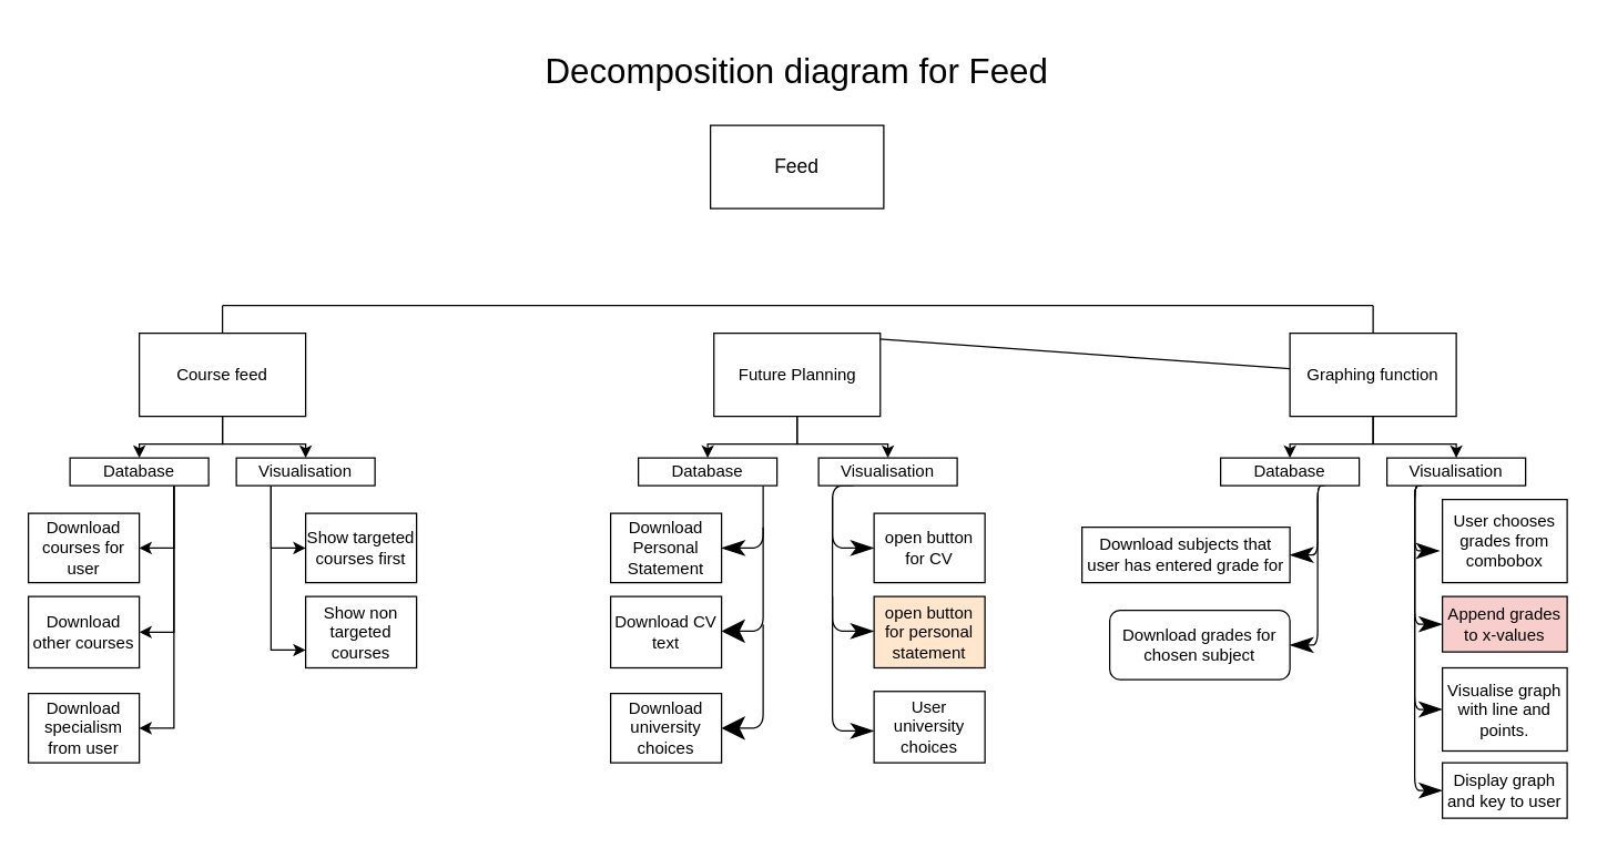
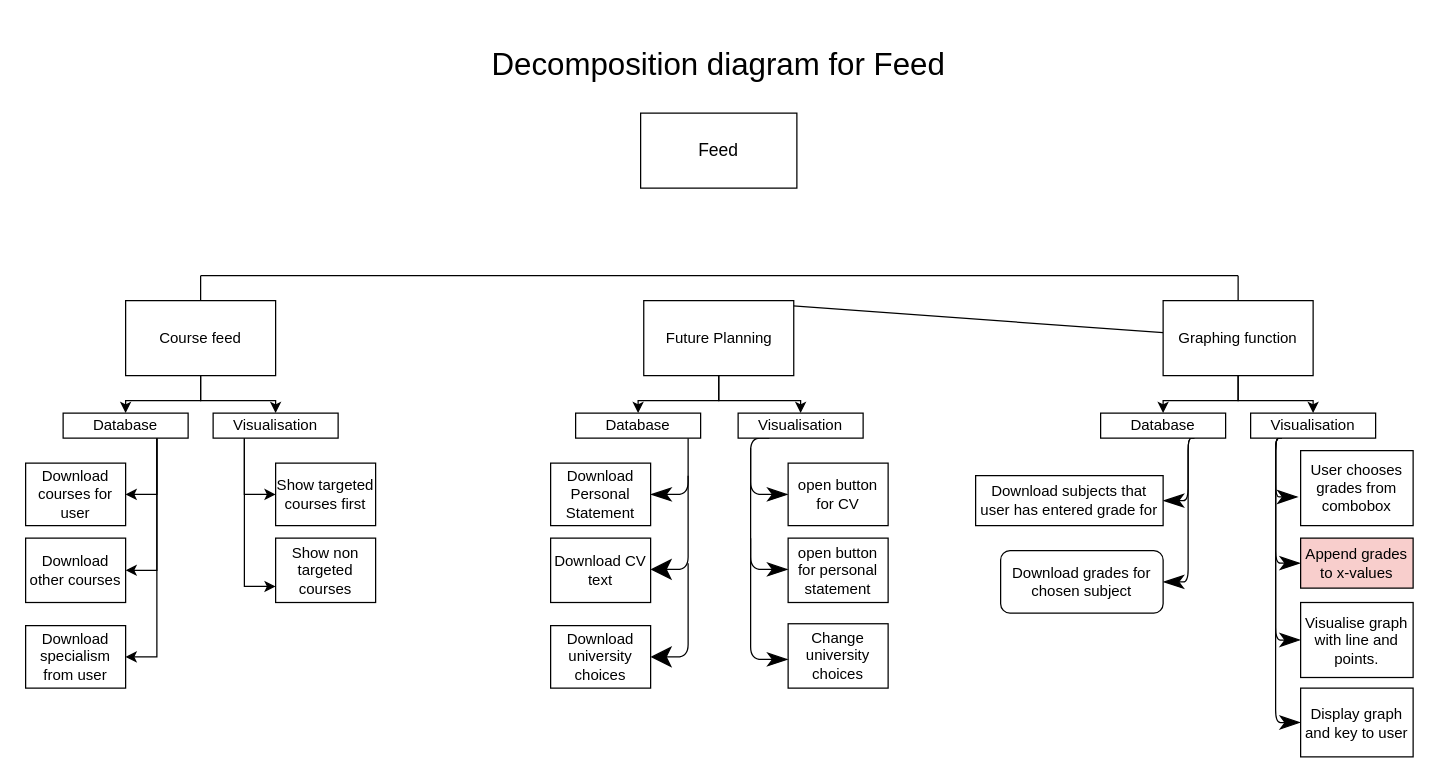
  <mxCell id="0" />
  <mxCell id="1" parent="0" />
  <mxCell id="2" value="&lt;font style=&quot;font-size: 25px&quot;&gt;Decomposition diagram for Feed&lt;br&gt;&lt;/font&gt;" style="text;html=1;strokeColor=none;fillColor=none;align=center;verticalAlign=middle;whiteSpace=wrap;rounded=0;" parent="1" vertex="1"><mxGeometry x="332" y="20" width="485" height="60" as="geometry" /></mxCell>
  <mxCell id="3" value="&lt;font style=&quot;font-size: 14px&quot;&gt;Feed&lt;/font&gt;" style="rounded=0;whiteSpace=wrap;html=1;" parent="1" vertex="1"><mxGeometry x="512" y="90" width="125" height="60" as="geometry" /></mxCell>
  <mxCell id="4" value="" style="endArrow=none;html=1;exitX=0.5;exitY=0;exitDx=0;exitDy=0;" parent="1" source="11" target="8" edge="1"><mxGeometry width="50" height="50" relative="1" as="geometry"><mxPoint x="575" y="220" as="sourcePoint" /><mxPoint x="670" y="300" as="targetPoint" /></mxGeometry></mxCell>
  <mxCell id="5" value="" style="endArrow=none;html=1;" parent="1" edge="1"><mxGeometry width="50" height="50" relative="1" as="geometry"><mxPoint x="160" y="220" as="sourcePoint" /><mxPoint x="990" y="220" as="targetPoint" /></mxGeometry></mxCell>
  <mxCell id="6" style="edgeStyle=orthogonalEdgeStyle;rounded=0;orthogonalLoop=1;jettySize=auto;html=1;exitX=0.5;exitY=1;exitDx=0;exitDy=0;entryX=0.5;entryY=0;entryDx=0;entryDy=0;" parent="1" source="8" target="36" edge="1"><mxGeometry relative="1" as="geometry" /></mxCell>
  <mxCell id="7" style="edgeStyle=orthogonalEdgeStyle;rounded=0;orthogonalLoop=1;jettySize=auto;html=1;exitX=0.5;exitY=1;exitDx=0;exitDy=0;entryX=0.5;entryY=0;entryDx=0;entryDy=0;" parent="1" source="8" target="33" edge="1"><mxGeometry relative="1" as="geometry" /></mxCell>
  <mxCell id="8" value="Graphing function" style="rounded=0;whiteSpace=wrap;html=1;" parent="1" vertex="1"><mxGeometry x="930" y="240" width="120" height="60" as="geometry" /></mxCell>
  <mxCell id="9" style="edgeStyle=orthogonalEdgeStyle;rounded=0;orthogonalLoop=1;jettySize=auto;html=1;exitX=0.5;exitY=1;exitDx=0;exitDy=0;entryX=0.5;entryY=0;entryDx=0;entryDy=0;" parent="1" source="11" target="28" edge="1"><mxGeometry relative="1" as="geometry" /></mxCell>
  <mxCell id="10" style="edgeStyle=orthogonalEdgeStyle;rounded=0;orthogonalLoop=1;jettySize=auto;html=1;exitX=0.5;exitY=1;exitDx=0;exitDy=0;entryX=0.5;entryY=0;entryDx=0;entryDy=0;" parent="1" source="11" target="22" edge="1"><mxGeometry relative="1" as="geometry" /></mxCell>
  <mxCell id="11" value="Future Planning" style="rounded=0;whiteSpace=wrap;html=1;" parent="1" vertex="1"><mxGeometry x="514.5" y="240" width="120" height="60" as="geometry" /></mxCell>
  <mxCell id="12" style="edgeStyle=orthogonalEdgeStyle;rounded=0;orthogonalLoop=1;jettySize=auto;html=1;exitX=0.5;exitY=1;exitDx=0;exitDy=0;entryX=0.5;entryY=0;entryDx=0;entryDy=0;" parent="1" source="14" target="20" edge="1"><mxGeometry relative="1" as="geometry" /></mxCell>
  <mxCell id="13" style="edgeStyle=orthogonalEdgeStyle;rounded=0;orthogonalLoop=1;jettySize=auto;html=1;entryX=0.5;entryY=0;entryDx=0;entryDy=0;" parent="1" source="14" target="25" edge="1"><mxGeometry relative="1" as="geometry" /></mxCell>
  <mxCell id="14" value="Course feed&lt;span style=&quot;color: rgba(0 , 0 , 0 , 0) ; font-family: monospace ; font-size: 0px&quot;&gt;%3CmxGraphModel%3E%3Croot%3E%3CmxCell%20id%3D%220%22%2F%3E%3CmxCell%20id%3D%221%22%20parent%3D%220%22%2F%3E%3CmxCell%20id%3D%222%22%20value%3D%22%22%20style%3D%22endArrow%3Dnone%3Bhtml%3D1%3BentryX%3D0%3BentryY%3D1%3BentryDx%3D0%3BentryDy%3D0%3B%22%20edge%3D%221%22%20parent%3D%221%22%3E%3CmxGeometry%20width%3D%2250%22%20height%3D%2250%22%20relative%3D%221%22%20as%3D%22geometry%22%3E%3CmxPoint%20x%3D%22525%22%20y%3D%22450%22%20as%3D%22sourcePoint%22%2F%3E%3CmxPoint%20x%3D%22525%22%20y%3D%22280%22%20as%3D%22targetPoint%22%2F%3E%3C%2FmxGeometry%3E%3C%2FmxCell%3E%3CmxCell%20id%3D%223%22%20value%3D%22%22%20style%3D%22endArrow%3Dnone%3Bhtml%3D1%3BentryX%3D0%3BentryY%3D1%3BentryDx%3D0%3BentryDy%3D0%3B%22%20edge%3D%221%22%20parent%3D%221%22%3E%3CmxGeometry%20width%3D%2250%22%20height%3D%2250%22%20relative%3D%221%22%20as%3D%22geometry%22%3E%3CmxPoint%20x%3D%22585%22%20y%3D%22400%22%20as%3D%22sourcePoint%22%2F%3E%3CmxPoint%20x%3D%22584.71%22%20y%3D%22280%22%20as%3D%22targetPoint%22%2F%3E%3C%2FmxGeometry%3E%3C%2FmxCell%3E%3CmxCell%20id%3D%224%22%20value%3D%22%22%20style%3D%22endArrow%3Dnone%3Bhtml%3D1%3BentryX%3D0%3BentryY%3D1%3BentryDx%3D0%3BentryDy%3D0%3BexitX%3D1%3BexitY%3D1%3BexitDx%3D0%3BexitDy%3D0%3B%22%20edge%3D%221%22%20parent%3D%221%22%3E%3CmxGeometry%20width%3D%2250%22%20height%3D%2250%22%20relative%3D%221%22%20as%3D%22geometry%22%3E%3CmxPoint%20x%3D%22645%22%20y%3D%22280%22%20as%3D%22sourcePoint%22%2F%3E%3CmxPoint%20x%3D%22645%22%20y%3D%22340%22%20as%3D%22targetPoint%22%2F%3E%3C%2FmxGeometry%3E%3C%2FmxCell%3E%3C%2Froot%3E%3C%2FmxGraphModel%3E&lt;/span&gt;" style="rounded=0;whiteSpace=wrap;html=1;" parent="1" vertex="1"><mxGeometry x="100" y="240" width="120" height="60" as="geometry" /></mxCell>
  <mxCell id="15" value="" style="endArrow=none;html=1;exitX=0.5;exitY=0;exitDx=0;exitDy=0;" parent="1" source="14" edge="1"><mxGeometry width="50" height="50" relative="1" as="geometry"><mxPoint x="110" y="270" as="sourcePoint" /><mxPoint x="160" y="220" as="targetPoint" /></mxGeometry></mxCell>
  <mxCell id="16" value="" style="endArrow=none;html=1;" parent="1" source="8" edge="1"><mxGeometry width="50" height="50" relative="1" as="geometry"><mxPoint x="940" y="270" as="sourcePoint" /><mxPoint x="990" y="220" as="targetPoint" /></mxGeometry></mxCell>
  <mxCell id="17" style="edgeStyle=orthogonalEdgeStyle;rounded=0;orthogonalLoop=1;jettySize=auto;html=1;exitX=0.75;exitY=1;exitDx=0;exitDy=0;entryX=1;entryY=0.5;entryDx=0;entryDy=0;" parent="1" source="20" target="37" edge="1"><mxGeometry relative="1" as="geometry" /></mxCell>
  <mxCell id="18" style="edgeStyle=orthogonalEdgeStyle;rounded=0;orthogonalLoop=1;jettySize=auto;html=1;exitX=0.75;exitY=1;exitDx=0;exitDy=0;entryX=1;entryY=0.5;entryDx=0;entryDy=0;" parent="1" source="20" target="38" edge="1"><mxGeometry relative="1" as="geometry" /></mxCell>
  <mxCell id="19" style="edgeStyle=orthogonalEdgeStyle;rounded=0;orthogonalLoop=1;jettySize=auto;html=1;exitX=0.75;exitY=1;exitDx=0;exitDy=0;entryX=1;entryY=0.5;entryDx=0;entryDy=0;" parent="1" source="20" target="39" edge="1"><mxGeometry relative="1" as="geometry" /></mxCell>
  <mxCell id="20" value="Database" style="rounded=0;whiteSpace=wrap;html=1;" parent="1" vertex="1"><mxGeometry x="50" y="330" width="100" height="20" as="geometry" /></mxCell>
  <mxCell id="21" style="edgeStyle=elbowEdgeStyle;rounded=1;orthogonalLoop=1;jettySize=auto;html=1;entryX=1;entryY=0.5;entryDx=0;entryDy=0;endArrow=classicThin;startSize=13;endSize=14;sourcePerimeterSpacing=8;targetPerimeterSpacing=8;endFill=1;startArrow=none;startFill=0;" edge="1" parent="1" target="42"><mxGeometry relative="1" as="geometry"><mxPoint x="550" y="350" as="sourcePoint" /><Array as="points"><mxPoint x="550" y="410" /></Array></mxGeometry></mxCell>
  <mxCell id="22" value="Database" style="rounded=0;whiteSpace=wrap;html=1;" parent="1" vertex="1"><mxGeometry x="460" y="330" width="100" height="20" as="geometry" /></mxCell>
  <mxCell id="23" style="edgeStyle=orthogonalEdgeStyle;rounded=0;orthogonalLoop=1;jettySize=auto;html=1;exitX=0.25;exitY=1;exitDx=0;exitDy=0;entryX=0;entryY=0.5;entryDx=0;entryDy=0;" parent="1" source="25" target="40" edge="1"><mxGeometry relative="1" as="geometry" /></mxCell>
  <mxCell id="24" style="edgeStyle=orthogonalEdgeStyle;rounded=0;orthogonalLoop=1;jettySize=auto;html=1;exitX=0.25;exitY=1;exitDx=0;exitDy=0;entryX=0;entryY=0.75;entryDx=0;entryDy=0;" parent="1" source="25" target="41" edge="1"><mxGeometry relative="1" as="geometry" /></mxCell>
  <mxCell id="25" value="Visualisation" style="rounded=0;whiteSpace=wrap;html=1;" parent="1" vertex="1"><mxGeometry x="170" y="330" width="100" height="20" as="geometry" /></mxCell>
  <mxCell id="26" style="edgeStyle=orthogonalEdgeStyle;rounded=0;orthogonalLoop=1;jettySize=auto;html=1;exitX=0.5;exitY=1;exitDx=0;exitDy=0;" parent="1" source="28" edge="1"><mxGeometry relative="1" as="geometry"><mxPoint x="640" y="350" as="targetPoint" /></mxGeometry></mxCell>
  <mxCell id="27" style="edgeStyle=elbowEdgeStyle;rounded=1;orthogonalLoop=1;jettySize=auto;html=1;exitX=0.25;exitY=1;exitDx=0;exitDy=0;entryX=0;entryY=0.5;entryDx=0;entryDy=0;startArrow=none;startFill=0;endArrow=classicThin;endFill=1;startSize=13;endSize=14;sourcePerimeterSpacing=8;targetPerimeterSpacing=8;" edge="1" parent="1" source="28" target="45"><mxGeometry relative="1" as="geometry"><Array as="points"><mxPoint x="600" y="380" /></Array></mxGeometry></mxCell>
  <mxCell id="28" value="Visualisation" style="rounded=0;whiteSpace=wrap;html=1;" parent="1" vertex="1"><mxGeometry x="590" y="330" width="100" height="20" as="geometry" /></mxCell>
  <mxCell id="29" style="edgeStyle=elbowEdgeStyle;rounded=1;orthogonalLoop=1;jettySize=auto;html=1;exitX=0.25;exitY=1;exitDx=0;exitDy=0;entryX=0;entryY=0.5;entryDx=0;entryDy=0;startArrow=none;startFill=0;endArrow=classicThin;endFill=1;startSize=13;endSize=14;sourcePerimeterSpacing=8;targetPerimeterSpacing=8;" edge="1" parent="1" source="33" target="53"><mxGeometry relative="1" as="geometry"><Array as="points"><mxPoint x="1020" y="370" /></Array></mxGeometry></mxCell>
  <mxCell id="30" style="edgeStyle=elbowEdgeStyle;rounded=1;orthogonalLoop=1;jettySize=auto;html=1;exitX=0.25;exitY=1;exitDx=0;exitDy=0;entryX=0;entryY=0.5;entryDx=0;entryDy=0;startArrow=none;startFill=0;endArrow=classicThin;endFill=1;startSize=13;endSize=14;sourcePerimeterSpacing=8;targetPerimeterSpacing=8;" edge="1" parent="1" source="33" target="54"><mxGeometry relative="1" as="geometry"><Array as="points"><mxPoint x="1020" y="420" /></Array></mxGeometry></mxCell>
  <mxCell id="31" style="edgeStyle=elbowEdgeStyle;rounded=1;orthogonalLoop=1;jettySize=auto;html=1;exitX=0.25;exitY=1;exitDx=0;exitDy=0;entryX=-0.022;entryY=0.617;entryDx=0;entryDy=0;entryPerimeter=0;startArrow=none;startFill=0;endArrow=classicThin;endFill=1;startSize=13;endSize=14;sourcePerimeterSpacing=8;targetPerimeterSpacing=8;" edge="1" parent="1" source="33" target="56"><mxGeometry relative="1" as="geometry"><Array as="points"><mxPoint x="1020" y="380" /></Array></mxGeometry></mxCell>
  <mxCell id="32" style="edgeStyle=elbowEdgeStyle;rounded=1;orthogonalLoop=1;jettySize=auto;html=1;exitX=0.25;exitY=1;exitDx=0;exitDy=0;entryX=0;entryY=0.5;entryDx=0;entryDy=0;startArrow=none;startFill=0;endArrow=classicThin;endFill=1;startSize=13;endSize=14;sourcePerimeterSpacing=8;targetPerimeterSpacing=8;" edge="1" parent="1" source="33" target="55"><mxGeometry relative="1" as="geometry"><Array as="points"><mxPoint x="1020" y="460" /></Array></mxGeometry></mxCell>
  <mxCell id="33" value="Visualisation" style="rounded=0;whiteSpace=wrap;html=1;" parent="1" vertex="1"><mxGeometry x="1000" y="330" width="100" height="20" as="geometry" /></mxCell>
  <mxCell id="34" style="edgeStyle=elbowEdgeStyle;rounded=1;orthogonalLoop=1;jettySize=auto;html=1;exitX=0.75;exitY=1;exitDx=0;exitDy=0;entryX=1;entryY=0.5;entryDx=0;entryDy=0;startArrow=none;startFill=0;endArrow=classicThin;endFill=1;startSize=13;endSize=14;sourcePerimeterSpacing=8;targetPerimeterSpacing=8;" edge="1" parent="1" source="36" target="52"><mxGeometry relative="1" as="geometry"><Array as="points"><mxPoint x="950" y="370" /></Array></mxGeometry></mxCell>
  <mxCell id="35" style="edgeStyle=elbowEdgeStyle;rounded=1;orthogonalLoop=1;jettySize=auto;html=1;exitX=0.75;exitY=1;exitDx=0;exitDy=0;entryX=1;entryY=0.5;entryDx=0;entryDy=0;startArrow=none;startFill=0;endArrow=classicThin;endFill=1;startSize=13;endSize=14;sourcePerimeterSpacing=8;targetPerimeterSpacing=8;" edge="1" parent="1" source="36" target="57"><mxGeometry relative="1" as="geometry"><Array as="points"><mxPoint x="950" y="390" /></Array></mxGeometry></mxCell>
  <mxCell id="36" value="Database" style="rounded=0;whiteSpace=wrap;html=1;" parent="1" vertex="1"><mxGeometry x="880" y="330" width="100" height="20" as="geometry" /></mxCell>
  <mxCell id="37" value="Download courses for user" style="rounded=0;whiteSpace=wrap;html=1;" parent="1" vertex="1"><mxGeometry x="20" y="370" width="80" height="50" as="geometry" /></mxCell>
  <mxCell id="38" value="Download other courses" style="rounded=0;whiteSpace=wrap;html=1;" parent="1" vertex="1"><mxGeometry x="20" y="430" width="80" height="51.5" as="geometry" /></mxCell>
  <mxCell id="39" value="Download specialism from user" style="rounded=0;whiteSpace=wrap;html=1;" parent="1" vertex="1"><mxGeometry x="20" y="500" width="80" height="50" as="geometry" /></mxCell>
  <mxCell id="40" value="Show targeted courses first" style="rounded=0;whiteSpace=wrap;html=1;" parent="1" vertex="1"><mxGeometry x="220" y="370" width="80" height="50" as="geometry" /></mxCell>
  <mxCell id="41" value="Show non targeted courses" style="rounded=0;whiteSpace=wrap;html=1;" parent="1" vertex="1"><mxGeometry x="220" y="430" width="80" height="51.5" as="geometry" /></mxCell>
  <mxCell id="42" value="Download Personal Statement" style="rounded=0;whiteSpace=wrap;html=1;" vertex="1" parent="1"><mxGeometry x="440" y="370" width="80" height="50" as="geometry" /></mxCell>
  <mxCell id="43" value="Download CV text" style="rounded=0;whiteSpace=wrap;html=1;" vertex="1" parent="1"><mxGeometry x="440" y="430" width="80" height="51.5" as="geometry" /></mxCell>
  <mxCell id="44" value="Download university choices" style="rounded=0;whiteSpace=wrap;html=1;" vertex="1" parent="1"><mxGeometry x="440" y="500" width="80" height="50" as="geometry" /></mxCell>
  <mxCell id="45" value="open button for CV" style="rounded=0;whiteSpace=wrap;html=1;" vertex="1" parent="1"><mxGeometry x="630" y="370" width="80" height="50" as="geometry" /></mxCell>
- <mxCell id="46" value="open button for personal statement" style="rounded=0;whiteSpace=wrap;html=1;fillColor=#ffe6cc;" vertex="1" parent="1"><mxGeometry x="630" y="430" width="80" height="51.5" as="geometry" /></mxCell>
+ <mxCell id="46" value="open button for personal statement" style="rounded=0;whiteSpace=wrap;html=1;" vertex="1" parent="1"><mxGeometry x="630" y="430" width="80" height="51.5" as="geometry" /></mxCell>
  <mxCell id="47" style="edgeStyle=elbowEdgeStyle;rounded=1;orthogonalLoop=1;jettySize=auto;html=1;entryX=1;entryY=0.5;entryDx=0;entryDy=0;endArrow=classic;startSize=14;endSize=14;sourcePerimeterSpacing=8;targetPerimeterSpacing=8;endFill=1;" edge="1" parent="1"><mxGeometry relative="1" as="geometry"><mxPoint x="550" y="380" as="sourcePoint" /><mxPoint x="520" y="455" as="targetPoint" /><Array as="points"><mxPoint x="550" y="470" /></Array></mxGeometry></mxCell>
  <mxCell id="48" style="edgeStyle=elbowEdgeStyle;rounded=1;orthogonalLoop=1;jettySize=auto;html=1;entryX=1;entryY=0.5;entryDx=0;entryDy=0;endArrow=classic;startSize=14;endSize=14;sourcePerimeterSpacing=8;targetPerimeterSpacing=8;endFill=1;" edge="1" parent="1"><mxGeometry relative="1" as="geometry"><mxPoint x="550" y="450" as="sourcePoint" /><mxPoint x="520" y="525" as="targetPoint" /><Array as="points"><mxPoint x="550" y="540" /></Array></mxGeometry></mxCell>
  <mxCell id="49" style="edgeStyle=elbowEdgeStyle;rounded=1;orthogonalLoop=1;jettySize=auto;html=1;entryX=0;entryY=0.5;entryDx=0;entryDy=0;startArrow=none;startFill=0;endArrow=classicThin;endFill=1;startSize=13;endSize=14;sourcePerimeterSpacing=8;targetPerimeterSpacing=8;" edge="1" parent="1" source="28"><mxGeometry relative="1" as="geometry"><mxPoint x="610" y="370" as="sourcePoint" /><mxPoint x="630" y="455" as="targetPoint" /><Array as="points"><mxPoint x="600" y="440" /></Array></mxGeometry></mxCell>
- <mxCell id="50" value="User university choices" style="rounded=0;whiteSpace=wrap;html=1;" vertex="1" parent="1"><mxGeometry x="630" y="498.5" width="80" height="51.5" as="geometry" /></mxCell>
+ <mxCell id="50" value="Change university choices" style="rounded=0;whiteSpace=wrap;html=1;" vertex="1" parent="1"><mxGeometry x="630" y="498.5" width="80" height="51.5" as="geometry" /></mxCell>
  <mxCell id="51" style="edgeStyle=elbowEdgeStyle;rounded=1;orthogonalLoop=1;jettySize=auto;html=1;entryX=0;entryY=0.5;entryDx=0;entryDy=0;startArrow=none;startFill=0;endArrow=classicThin;endFill=1;startSize=13;endSize=14;sourcePerimeterSpacing=8;targetPerimeterSpacing=8;" edge="1" parent="1"><mxGeometry relative="1" as="geometry"><mxPoint x="600" y="430" as="sourcePoint" /><mxPoint x="630" y="527" as="targetPoint" /><Array as="points"><mxPoint x="600" y="512" /></Array></mxGeometry></mxCell>
  <mxCell id="52" value="Download grades for chosen subject" style="whiteSpace=wrap;html=1;hachureGap=4;pointerEvents=0;rounded=1;" vertex="1" parent="1"><mxGeometry x="800" y="440" width="130" height="50" as="geometry" /></mxCell>
  <mxCell id="53" value="Append grades to x-values" style="rounded=0;whiteSpace=wrap;html=1;hachureGap=4;pointerEvents=0;fillColor=#f8cecc;" vertex="1" parent="1"><mxGeometry x="1040" y="430" width="90" height="40" as="geometry" /></mxCell>
  <mxCell id="54" value="Visualise graph with line and points.&lt;span style=&quot;color: rgba(0 , 0 , 0 , 0) ; font-family: monospace ; font-size: 0px&quot;&gt;%3CmxGraphModel%3E%3Croot%3E%3CmxCell%20id%3D%220%22%2F%3E%3CmxCell%20id%3D%221%22%20parent%3D%220%22%2F%3E%3CmxCell%20id%3D%222%22%20value%3D%22Append%20grades%20to%20x-values%22%20style%3D%22rounded%3D0%3BwhiteSpace%3Dwrap%3Bhtml%3D1%3BhachureGap%3D4%3BpointerEvents%3D0%3B%22%20vertex%3D%221%22%20parent%3D%221%22%3E%3CmxGeometry%20x%3D%221050%22%20y%3D%22384%22%20width%3D%2290%22%20height%3D%2260%22%20as%3D%22geometry%22%2F%3E%3C%2FmxCell%3E%3C%2Froot%3E%3C%2FmxGraphModel%3E&lt;/span&gt;" style="rounded=0;whiteSpace=wrap;html=1;hachureGap=4;pointerEvents=0;" vertex="1" parent="1"><mxGeometry x="1040" y="481.5" width="90" height="60" as="geometry" /></mxCell>
- <mxCell id="55" value="Display graph and key to user" style="rounded=0;whiteSpace=wrap;html=1;hachureGap=4;pointerEvents=0;" vertex="1" parent="1"><mxGeometry x="1040" y="550" width="90" height="40" as="geometry" /></mxCell>
+ <mxCell id="55" value="Display graph and key to user" style="rounded=0;whiteSpace=wrap;html=1;hachureGap=4;pointerEvents=0;" vertex="1" parent="1"><mxGeometry x="1040" y="550" width="90" height="55" as="geometry" /></mxCell>
  <mxCell id="56" value="User chooses grades from combobox" style="rounded=0;whiteSpace=wrap;html=1;hachureGap=4;pointerEvents=0;" vertex="1" parent="1"><mxGeometry x="1040" y="360" width="90" height="60" as="geometry" /></mxCell>
  <mxCell id="57" value="Download subjects that user has entered grade for" style="rounded=0;whiteSpace=wrap;html=1;hachureGap=4;pointerEvents=0;" vertex="1" parent="1"><mxGeometry x="780" y="380" width="150" height="40" as="geometry" /></mxCell>
